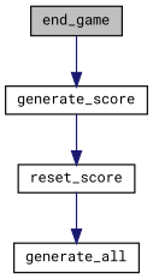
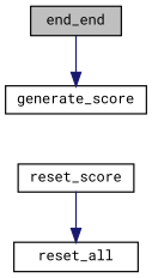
  digraph {
    fontname="Roboto Mono"
    rankdir=TB
    node [color=black fillcolor=white fontname="Roboto Mono" fontsize=10 shape=record style=filled]
    edge [color=midnightblue fontname="Roboto Mono" fontsize=10 labelfontname=Helvetica labelfontsize=10 style=solid]
-   n1 [fillcolor=grey75 fontcolor=black height=0.2 label=end_game width=0.4]
+   n1 [fillcolor=grey75 fontcolor=black height=0.2 label=end_end width=0.4]
    n2 [height=0.2 label=generate_score width=0.4]
    n3 [height=0.2 label=reset_score width=0.4]
-   n4 [height=0.2 label=generate_all width=0.4]
+   n4 [height=0.2 label=reset_all width=0.4]
    n1 -> n2
-   n2 -> n3
    n3 -> n4
  }
